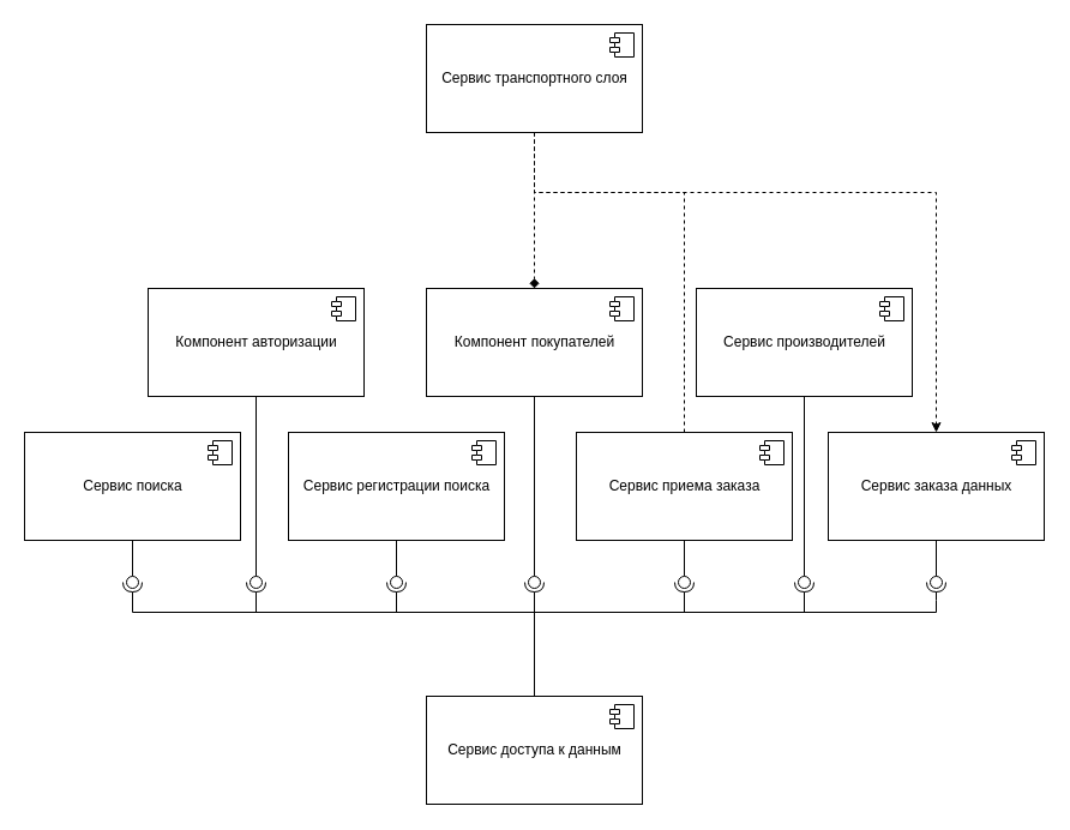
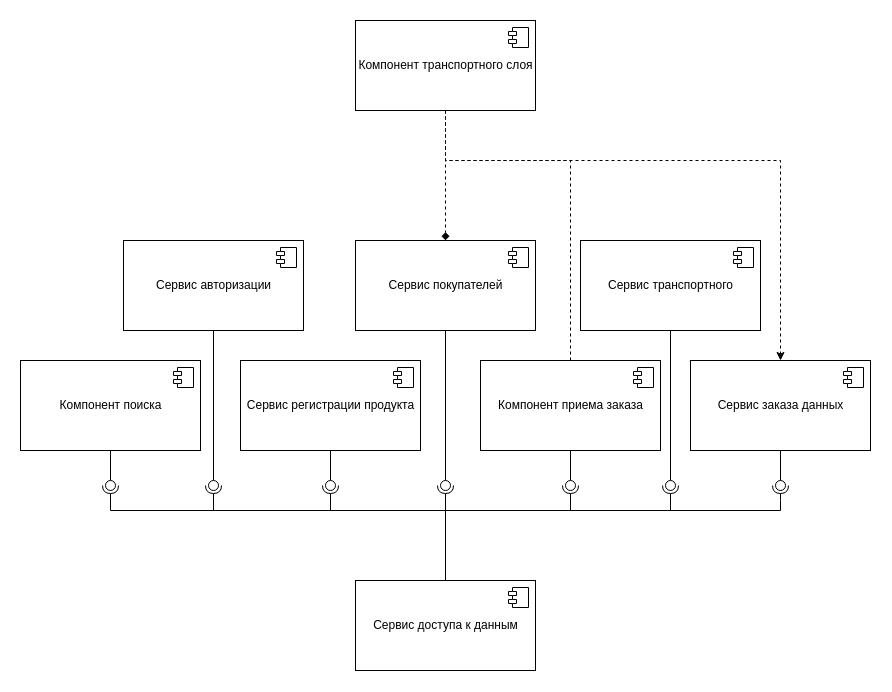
  <mxCell id="0" />
  <mxCell id="1" parent="0" />
- <mxCell id="2" value="Сервис транспортного слоя" style="html=1;dropTarget=0;" vertex="1" parent="1"><mxGeometry x="355" y="20" width="180" height="90" as="geometry" /></mxCell>
+ <mxCell id="2" value="Компонент транспортного слоя" style="html=1;dropTarget=0;" vertex="1" parent="1"><mxGeometry x="355" y="20" width="180" height="90" as="geometry" /></mxCell>
  <mxCell id="3" value="" style="shape=module;jettyWidth=8;jettyHeight=4;" vertex="1" parent="2"><mxGeometry x="1" width="20" height="20" relative="1" as="geometry"><mxPoint x="-27" y="7" as="offset" /></mxGeometry></mxCell>
- <mxCell id="4" value="Компонент авторизации" style="html=1;dropTarget=0;" vertex="1" parent="1"><mxGeometry x="123" y="240" width="180" height="90" as="geometry" /></mxCell>
+ <mxCell id="4" value="Сервис авторизации" style="html=1;dropTarget=0;" vertex="1" parent="1"><mxGeometry x="123" y="240" width="180" height="90" as="geometry" /></mxCell>
  <mxCell id="5" value="" style="shape=module;jettyWidth=8;jettyHeight=4;" vertex="1" parent="4"><mxGeometry x="1" width="20" height="20" relative="1" as="geometry"><mxPoint x="-27" y="7" as="offset" /></mxGeometry></mxCell>
- <mxCell id="6" value="Компонент покупателей" style="html=1;dropTarget=0;" vertex="1" parent="1"><mxGeometry x="355" y="240" width="180" height="90" as="geometry" /></mxCell>
+ <mxCell id="6" value="Сервис покупателей" style="html=1;dropTarget=0;" vertex="1" parent="1"><mxGeometry x="355" y="240" width="180" height="90" as="geometry" /></mxCell>
  <mxCell id="7" value="" style="shape=module;jettyWidth=8;jettyHeight=4;" vertex="1" parent="6"><mxGeometry x="1" width="20" height="20" relative="1" as="geometry"><mxPoint x="-27" y="7" as="offset" /></mxGeometry></mxCell>
- <mxCell id="8" value="Сервис производителей" style="html=1;dropTarget=0;" vertex="1" parent="1"><mxGeometry x="580" y="240" width="180" height="90" as="geometry" /></mxCell>
+ <mxCell id="8" value="Сервис транспортного" style="html=1;dropTarget=0;" vertex="1" parent="1"><mxGeometry x="580" y="240" width="180" height="90" as="geometry" /></mxCell>
  <mxCell id="9" value="" style="shape=module;jettyWidth=8;jettyHeight=4;" vertex="1" parent="8"><mxGeometry x="1" width="20" height="20" relative="1" as="geometry"><mxPoint x="-27" y="7" as="offset" /></mxGeometry></mxCell>
- <mxCell id="10" value="Сервис поиска" style="html=1;dropTarget=0;" vertex="1" parent="1"><mxGeometry y="360" width="180" height="90" as="geometry" x="20" /></mxCell>
+ <mxCell id="10" value="Компонент поиска" style="html=1;dropTarget=0;" vertex="1" parent="1"><mxGeometry y="360" width="180" height="90" as="geometry" x="20" /></mxCell>
  <mxCell id="11" value="" style="shape=module;jettyWidth=8;jettyHeight=4;" vertex="1" parent="10"><mxGeometry x="1" width="20" height="20" relative="1" as="geometry"><mxPoint x="-27" y="7" as="offset" /></mxGeometry></mxCell>
- <mxCell id="12" value="Сервис регистрации поиска" style="html=1;dropTarget=0;" vertex="1" parent="1"><mxGeometry x="240" y="360" width="180" height="90" as="geometry" /></mxCell>
+ <mxCell id="12" value="Сервис регистрации продукта" style="html=1;dropTarget=0;" vertex="1" parent="1"><mxGeometry x="240" y="360" width="180" height="90" as="geometry" /></mxCell>
  <mxCell id="13" value="" style="shape=module;jettyWidth=8;jettyHeight=4;" vertex="1" parent="12"><mxGeometry x="1" width="20" height="20" relative="1" as="geometry"><mxPoint x="-27" y="7" as="offset" /></mxGeometry></mxCell>
- <mxCell id="14" value="Сервис приема заказа" style="html=1;dropTarget=0;" vertex="1" parent="1"><mxGeometry x="480" y="360" width="180" height="90" as="geometry" /></mxCell>
+ <mxCell id="14" value="Компонент приема заказа" style="html=1;dropTarget=0;" vertex="1" parent="1"><mxGeometry x="480" y="360" width="180" height="90" as="geometry" /></mxCell>
  <mxCell id="15" value="" style="shape=module;jettyWidth=8;jettyHeight=4;" vertex="1" parent="14"><mxGeometry x="1" width="20" height="20" relative="1" as="geometry"><mxPoint x="-27" y="7" as="offset" /></mxGeometry></mxCell>
  <mxCell id="16" value="Сервис заказа данных" style="html=1;dropTarget=0;" vertex="1" parent="1"><mxGeometry x="690" y="360" width="180" height="90" as="geometry" /></mxCell>
  <mxCell id="17" value="" style="shape=module;jettyWidth=8;jettyHeight=4;" vertex="1" parent="16"><mxGeometry x="1" width="20" height="20" relative="1" as="geometry"><mxPoint x="-27" y="7" as="offset" /></mxGeometry></mxCell>
  <mxCell id="18" value="Сервис доступа к данным" style="html=1;dropTarget=0;" vertex="1" parent="1"><mxGeometry x="355" y="580" width="180" height="90" as="geometry" /></mxCell>
  <mxCell id="19" value="" style="shape=module;jettyWidth=8;jettyHeight=4;" vertex="1" parent="18"><mxGeometry x="1" width="20" height="20" relative="1" as="geometry"><mxPoint x="-27" y="7" as="offset" /></mxGeometry></mxCell>
  <mxCell id="20" value="" style="rounded=0;orthogonalLoop=1;jettySize=auto;html=1;endArrow=none;endFill=0;sketch=0;sourcePerimeterSpacing=0;targetPerimeterSpacing=0;" edge="1" parent="1" target="22" source="6"><mxGeometry relative="1" as="geometry"><mxPoint x="420" y="415" as="sourcePoint" /></mxGeometry></mxCell>
  <mxCell id="21" value="" style="rounded=0;orthogonalLoop=1;jettySize=auto;html=1;endArrow=halfCircle;endFill=0;entryX=0.5;entryY=0.5;endSize=6;strokeWidth=1;sketch=0;" edge="1" parent="1" target="22" source="18"><mxGeometry relative="1" as="geometry"><mxPoint x="460" y="415" as="sourcePoint" /></mxGeometry></mxCell>
  <mxCell id="22" value="" style="ellipse;whiteSpace=wrap;html=1;align=center;aspect=fixed;resizable=0;points=[];outlineConnect=0;sketch=0;" vertex="1" parent="1"><mxGeometry x="440" y="480" width="10" height="10" as="geometry" /></mxCell>
  <mxCell id="23" value="" style="rounded=0;orthogonalLoop=1;jettySize=auto;html=1;endArrow=none;endFill=0;sketch=0;sourcePerimeterSpacing=0;targetPerimeterSpacing=0;" edge="1" target="25" parent="1" source="12"><mxGeometry relative="1" as="geometry"><mxPoint x="420" y="415" as="sourcePoint" /></mxGeometry></mxCell>
  <mxCell id="24" value="" style="rounded=0;orthogonalLoop=1;jettySize=auto;html=1;endArrow=halfCircle;endFill=0;entryX=0.5;entryY=0.5;endSize=6;strokeWidth=1;sketch=0;exitX=0.5;exitY=0;exitDx=0;exitDy=0;" edge="1" target="25" parent="1" source="18"><mxGeometry relative="1" as="geometry"><mxPoint x="460" y="415" as="sourcePoint" /><Array as="points"><mxPoint x="445" y="510" /><mxPoint x="330" y="510" /></Array></mxGeometry></mxCell>
  <mxCell id="25" value="" style="ellipse;whiteSpace=wrap;html=1;align=center;aspect=fixed;resizable=0;points=[];outlineConnect=0;sketch=0;" vertex="1" parent="1"><mxGeometry x="325" y="480" width="10" height="10" as="geometry" /></mxCell>
  <mxCell id="26" value="" style="rounded=0;orthogonalLoop=1;jettySize=auto;html=1;endArrow=none;endFill=0;sketch=0;sourcePerimeterSpacing=0;targetPerimeterSpacing=0;exitX=0.5;exitY=1;exitDx=0;exitDy=0;" edge="1" target="28" parent="1" source="14"><mxGeometry relative="1" as="geometry"><mxPoint x="420" y="415" as="sourcePoint" /></mxGeometry></mxCell>
  <mxCell id="27" value="" style="rounded=0;orthogonalLoop=1;jettySize=auto;html=1;endArrow=halfCircle;endFill=0;entryX=0.5;entryY=0.5;endSize=6;strokeWidth=1;sketch=0;exitX=0.5;exitY=0;exitDx=0;exitDy=0;" edge="1" target="28" parent="1" source="18"><mxGeometry relative="1" as="geometry"><mxPoint x="460" y="415" as="sourcePoint" /><Array as="points"><mxPoint x="445" y="510" /><mxPoint x="570" y="510" /></Array></mxGeometry></mxCell>
  <mxCell id="28" value="" style="ellipse;whiteSpace=wrap;html=1;align=center;aspect=fixed;resizable=0;points=[];outlineConnect=0;sketch=0;" vertex="1" parent="1"><mxGeometry x="565" y="480" width="10" height="10" as="geometry" /></mxCell>
  <mxCell id="29" value="" style="rounded=0;orthogonalLoop=1;jettySize=auto;html=1;endArrow=none;endFill=0;sketch=0;sourcePerimeterSpacing=0;targetPerimeterSpacing=0;" edge="1" target="31" parent="1" source="16"><mxGeometry relative="1" as="geometry"><mxPoint x="420" y="415" as="sourcePoint" /></mxGeometry></mxCell>
  <mxCell id="30" value="" style="rounded=0;orthogonalLoop=1;jettySize=auto;html=1;endArrow=halfCircle;endFill=0;entryX=0.5;entryY=0.5;endSize=6;strokeWidth=1;sketch=0;exitX=0.5;exitY=0;exitDx=0;exitDy=0;" edge="1" target="31" parent="1" source="18"><mxGeometry relative="1" as="geometry"><mxPoint x="460" y="415" as="sourcePoint" /><Array as="points"><mxPoint x="445" y="510" /><mxPoint x="780" y="510" /><mxPoint x="780" y="500" /></Array></mxGeometry></mxCell>
  <mxCell id="31" value="" style="ellipse;whiteSpace=wrap;html=1;align=center;aspect=fixed;resizable=0;points=[];outlineConnect=0;sketch=0;" vertex="1" parent="1"><mxGeometry x="775" y="480" width="10" height="10" as="geometry" /></mxCell>
  <mxCell id="32" value="" style="rounded=0;orthogonalLoop=1;jettySize=auto;html=1;endArrow=none;endFill=0;sketch=0;sourcePerimeterSpacing=0;targetPerimeterSpacing=0;" edge="1" target="34" parent="1" source="10"><mxGeometry relative="1" as="geometry"><mxPoint x="400" y="435" as="sourcePoint" /></mxGeometry></mxCell>
  <mxCell id="33" value="" style="rounded=0;orthogonalLoop=1;jettySize=auto;html=1;endArrow=halfCircle;endFill=0;entryX=0.5;entryY=0.5;endSize=6;strokeWidth=1;sketch=0;exitX=0.5;exitY=0;exitDx=0;exitDy=0;" edge="1" target="34" parent="1" source="18"><mxGeometry relative="1" as="geometry"><mxPoint x="440" y="435" as="sourcePoint" /><Array as="points"><mxPoint x="445" y="510" /><mxPoint x="110" y="510" /></Array></mxGeometry></mxCell>
  <mxCell id="34" value="" style="ellipse;whiteSpace=wrap;html=1;align=center;aspect=fixed;resizable=0;points=[];outlineConnect=0;sketch=0;" vertex="1" parent="1"><mxGeometry x="105" y="480" width="10" height="10" as="geometry" /></mxCell>
  <mxCell id="35" value="" style="rounded=0;orthogonalLoop=1;jettySize=auto;html=1;endArrow=none;endFill=0;sketch=0;sourcePerimeterSpacing=0;targetPerimeterSpacing=0;exitX=0.5;exitY=1;exitDx=0;exitDy=0;" edge="1" target="37" parent="1" source="4"><mxGeometry relative="1" as="geometry"><mxPoint x="400" y="435" as="sourcePoint" /></mxGeometry></mxCell>
  <mxCell id="36" value="" style="rounded=0;orthogonalLoop=1;jettySize=auto;html=1;endArrow=halfCircle;endFill=0;entryX=0.5;entryY=0.5;endSize=6;strokeWidth=1;sketch=0;exitX=0.5;exitY=0;exitDx=0;exitDy=0;" edge="1" target="37" parent="1" source="18"><mxGeometry relative="1" as="geometry"><mxPoint x="440" y="435" as="sourcePoint" /><Array as="points"><mxPoint x="445" y="510" /><mxPoint x="213" y="510" /></Array></mxGeometry></mxCell>
  <mxCell id="37" value="" style="ellipse;whiteSpace=wrap;html=1;align=center;aspect=fixed;resizable=0;points=[];outlineConnect=0;sketch=0;" vertex="1" parent="1"><mxGeometry x="208" y="480" width="10" height="10" as="geometry" /></mxCell>
  <mxCell id="38" value="" style="rounded=0;orthogonalLoop=1;jettySize=auto;html=1;endArrow=none;endFill=0;sketch=0;sourcePerimeterSpacing=0;targetPerimeterSpacing=0;" edge="1" target="40" parent="1" source="8"><mxGeometry relative="1" as="geometry"><mxPoint x="400" y="435" as="sourcePoint" /></mxGeometry></mxCell>
  <mxCell id="39" value="" style="rounded=0;orthogonalLoop=1;jettySize=auto;html=1;endArrow=halfCircle;endFill=0;entryX=0.5;entryY=0.5;endSize=6;strokeWidth=1;sketch=0;exitX=0.5;exitY=0;exitDx=0;exitDy=0;" edge="1" target="40" parent="1" source="18"><mxGeometry relative="1" as="geometry"><mxPoint x="440" y="435" as="sourcePoint" /><Array as="points"><mxPoint x="445" y="510" /><mxPoint x="670" y="510" /></Array></mxGeometry></mxCell>
  <mxCell id="40" value="" style="ellipse;whiteSpace=wrap;html=1;align=center;aspect=fixed;resizable=0;points=[];outlineConnect=0;sketch=0;" vertex="1" parent="1"><mxGeometry x="665" y="480" width="10" height="10" as="geometry" /></mxCell>
  <mxCell id="41" value="" style="endArrow=diamond;html=1;rounded=0;dashed=1;" edge="1" parent="1" source="2" target="6"><mxGeometry width="50" height="50" relative="1" as="geometry"><mxPoint x="460" y="470" as="sourcePoint" /><mxPoint x="510" y="420" as="targetPoint" /></mxGeometry></mxCell>
  <mxCell id="42" value="" style="endArrow=none;html=1;rounded=0;dashed=1;" edge="1" parent="1" source="2" target="14"><mxGeometry width="50" height="50" relative="1" as="geometry"><mxPoint x="495" y="160" as="sourcePoint" /><mxPoint x="495" y="290" as="targetPoint" /><Array as="points"><mxPoint x="445" y="160" /><mxPoint x="570" y="160" /></Array></mxGeometry></mxCell>
  <mxCell id="43" value="" style="endArrow=classic;html=1;rounded=0;dashed=1;entryX=0.5;entryY=0;entryDx=0;entryDy=0;exitX=0.5;exitY=1;exitDx=0;exitDy=0;" edge="1" parent="1" source="2" target="16"><mxGeometry width="50" height="50" relative="1" as="geometry"><mxPoint x="505" y="170" as="sourcePoint" /><mxPoint x="505" y="300" as="targetPoint" /><Array as="points"><mxPoint x="445" y="160" /><mxPoint x="780" y="160" /></Array></mxGeometry></mxCell>
